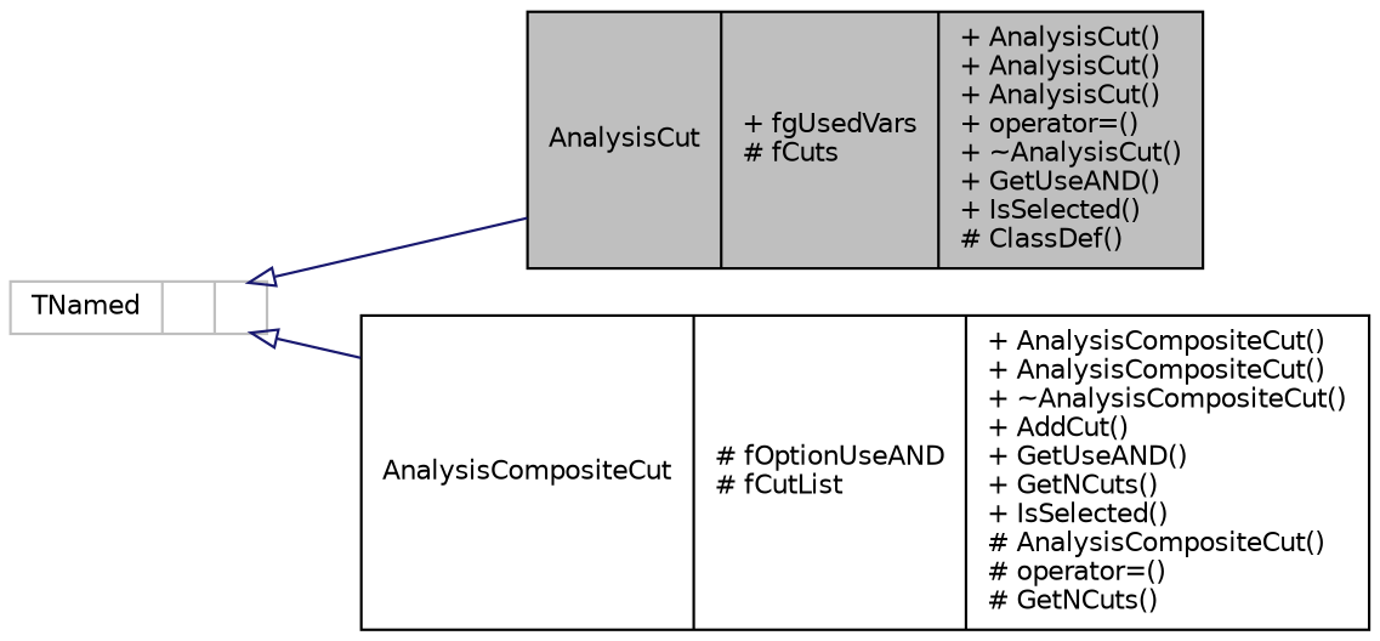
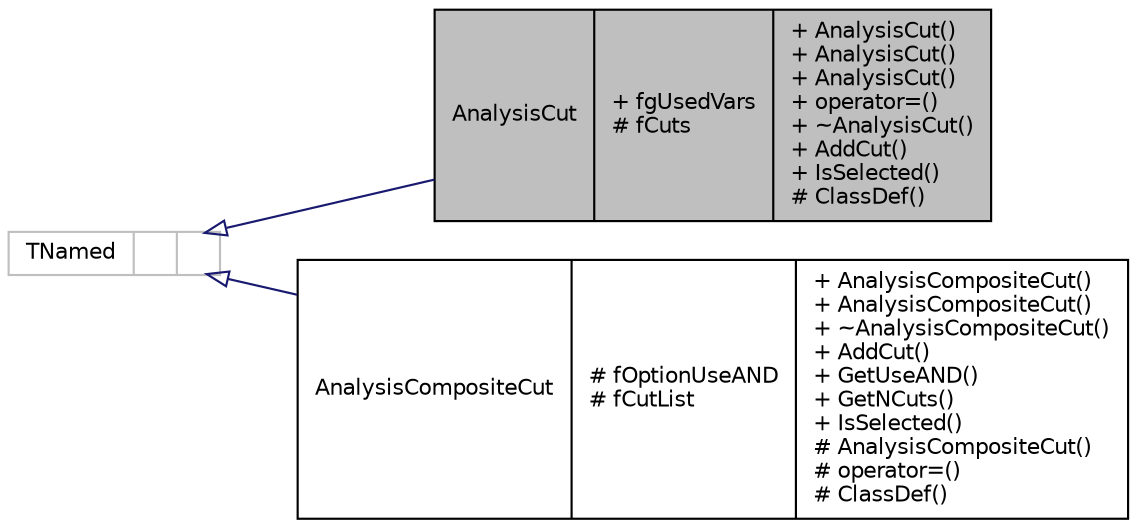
  digraph {
    rankdir=LR
    node [color=black fontname=Helvetica fontsize=10 shape=record]
    edge [arrowtail=onormal color=midnightblue dir=back fontname=Helvetica fontsize=10 labelfontname=Helvetica labelfontsize=10 style=solid]
-   n1 [fillcolor=grey75 fontcolor=black height=0.2 label="{AnalysisCut\n|+ fgUsedVars\l# fCuts\l|+ AnalysisCut()\l+ AnalysisCut()\l+ AnalysisCut()\l+ operator=()\l+ ~AnalysisCut()\l+ GetUseAND()\l+ IsSelected()\l# ClassDef()\l}" style=filled width=0.4]
-   n2 [height=0.2 label="{AnalysisCompositeCut\n|# fOptionUseAND\l# fCutList\l|+ AnalysisCompositeCut()\l+ AnalysisCompositeCut()\l+ ~AnalysisCompositeCut()\l+ AddCut()\l+ GetUseAND()\l+ GetNCuts()\l+ IsSelected()\l# AnalysisCompositeCut()\l# operator=()\l# GetNCuts()\l}" width=0.4]
+   n1 [fillcolor=grey75 fontcolor=black height=0.2 label="{AnalysisCut\n|+ fgUsedVars\l# fCuts\l|+ AnalysisCut()\l+ AnalysisCut()\l+ AnalysisCut()\l+ operator=()\l+ ~AnalysisCut()\l+ AddCut()\l+ IsSelected()\l# ClassDef()\l}" style=filled width=0.4]
+   n2 [height=0.2 label="{AnalysisCompositeCut\n|# fOptionUseAND\l# fCutList\l|+ AnalysisCompositeCut()\l+ AnalysisCompositeCut()\l+ ~AnalysisCompositeCut()\l+ AddCut()\l+ GetUseAND()\l+ GetNCuts()\l+ IsSelected()\l# AnalysisCompositeCut()\l# operator=()\l# ClassDef()\l}" width=0.4]
    n3 [color=grey75 height=0.2 label="{TNamed\n||}" width=0.4]
    n3 -> n1
    n3 -> n2
  }
